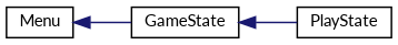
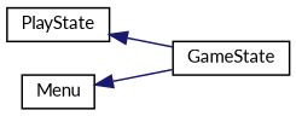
  digraph {
    fontname=Lato
    rankdir=LR
    node [color=black fillcolor=white fontname=Lato fontsize=10 shape=record style=filled]
    edge [color=midnightblue dir=back fontname=Lato fontsize=10 labelfontname=Helvetica labelfontsize=10 style=solid]
    n1 [height=0.2 label=GameState width=0.4]
    n2 [height=0.2 label=PlayState width=0.4]
    n3 [height=0.2 label=Menu width=0.4]
-   n1 -> n2
+   n2 -> n1
    n3 -> n1
  }
